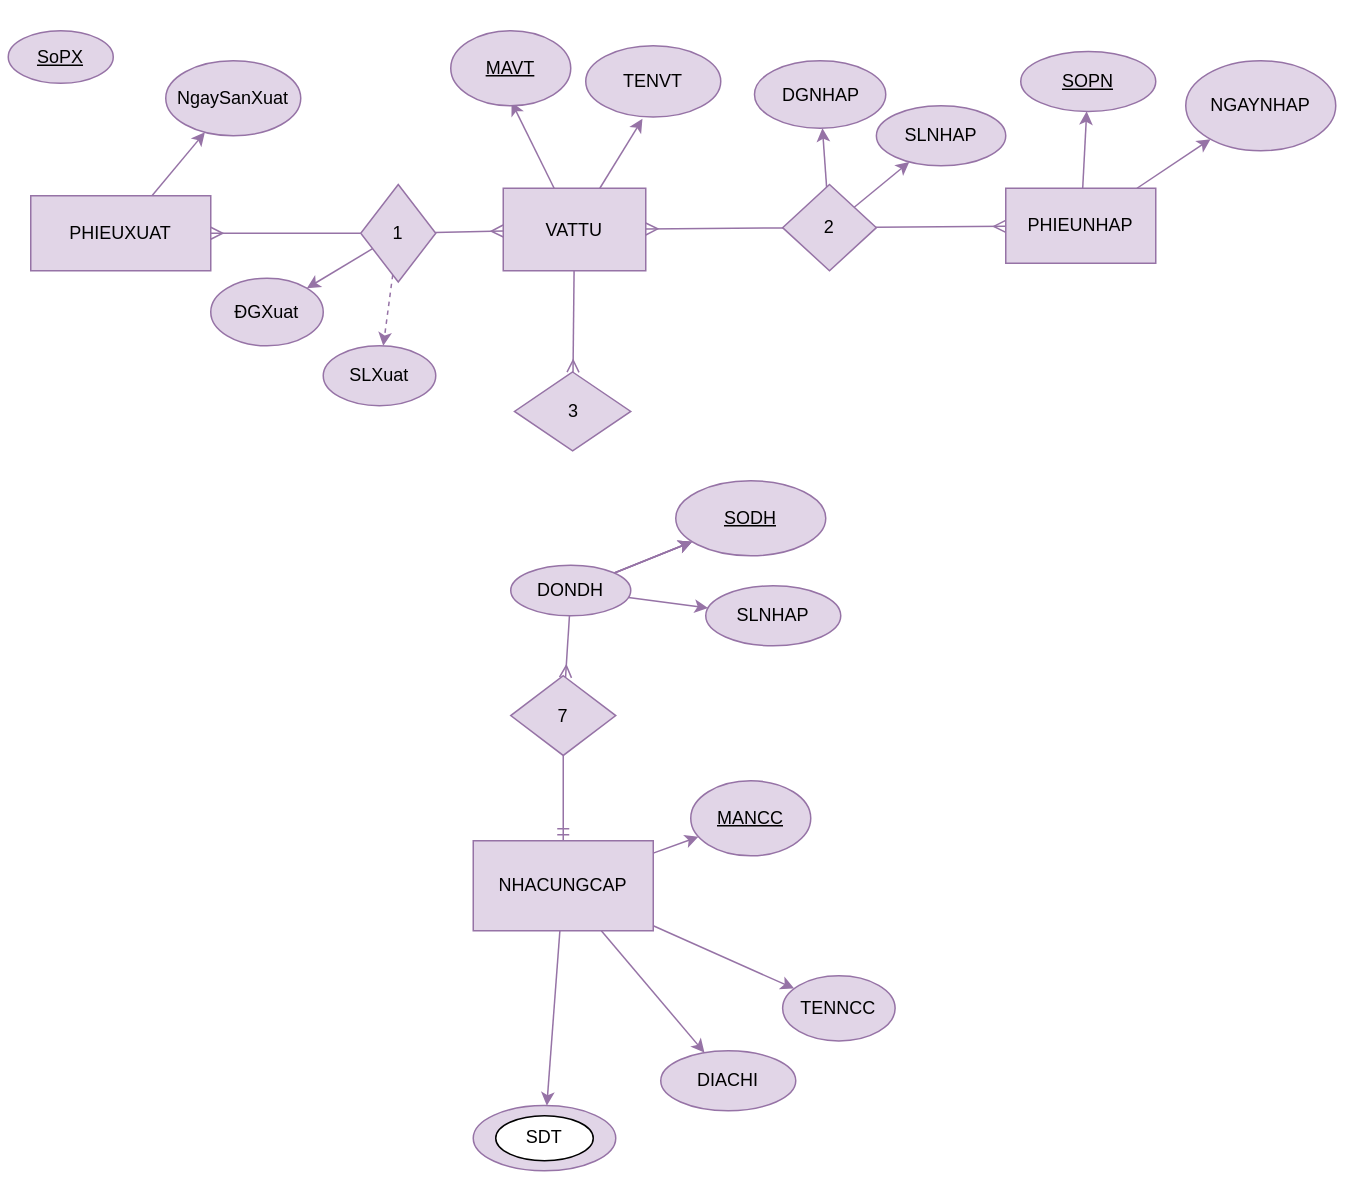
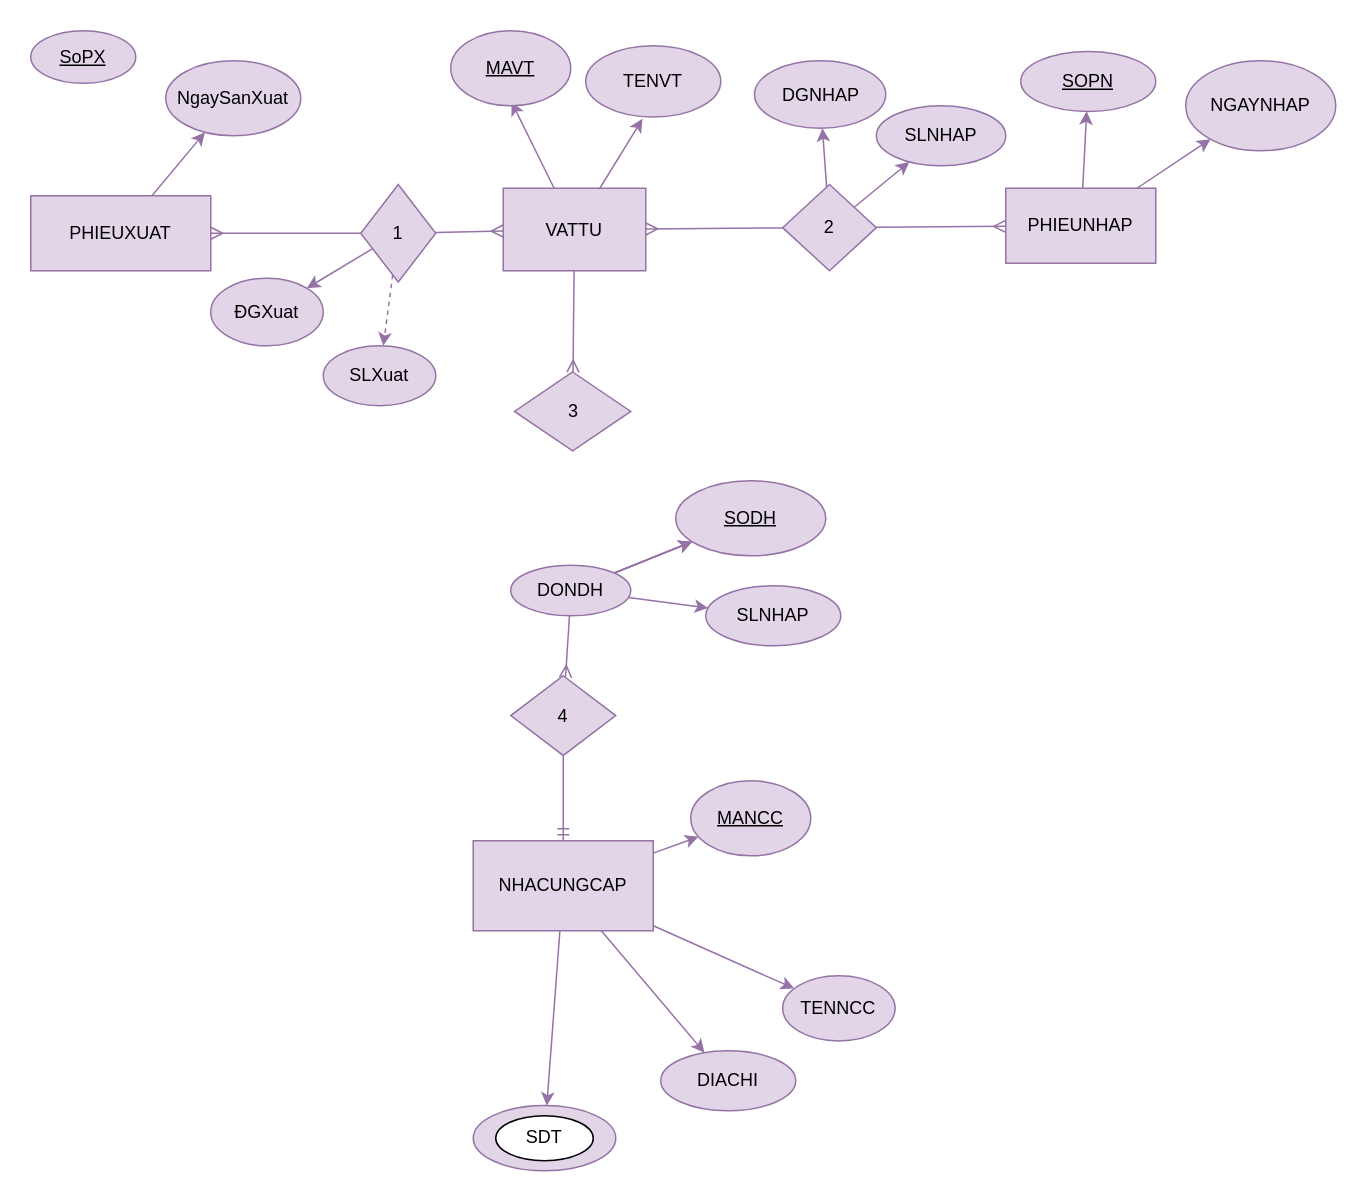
  <mxCell id="0" />
  <mxCell id="1" parent="0" />
  <mxCell id="2" value="" style="edgeStyle=none;rounded=0;orthogonalLoop=1;jettySize=auto;html=1;endArrow=none;endFill=0;startArrow=ERmany;startFill=0;fillColor=#e1d5e7;strokeColor=#9673a6;" parent="1" source="4" target="8" edge="1"><mxGeometry relative="1" as="geometry" /></mxCell>
  <mxCell id="3" value="" style="edgeStyle=none;rounded=0;orthogonalLoop=1;jettySize=auto;html=1;startArrow=none;startFill=0;endArrow=classic;endFill=1;fillColor=#e1d5e7;strokeColor=#9673a6;" parent="1" source="4" target="12" edge="1"><mxGeometry relative="1" as="geometry" /></mxCell>
  <mxCell id="4" value="PHIEUXUAT" style="rounded=0;whiteSpace=wrap;html=1;fillColor=#e1d5e7;strokeColor=#9673a6;" parent="1" vertex="1"><mxGeometry x="20" y="130" width="120" height="50" as="geometry" /></mxCell>
  <mxCell id="5" value="" style="edgeStyle=none;rounded=0;orthogonalLoop=1;jettySize=auto;html=1;startArrow=none;startFill=0;endArrow=classic;endFill=1;fillColor=#e1d5e7;strokeColor=#9673a6;dashed=1;" parent="1" source="8" target="9" edge="1"><mxGeometry relative="1" as="geometry" /></mxCell>
  <mxCell id="6" value="" style="edgeStyle=none;rounded=0;orthogonalLoop=1;jettySize=auto;html=1;startArrow=none;startFill=0;endArrow=classic;endFill=1;fillColor=#e1d5e7;strokeColor=#9673a6;" parent="1" source="8" target="10" edge="1"><mxGeometry relative="1" as="geometry" /></mxCell>
  <mxCell id="7" value="" style="edgeStyle=none;rounded=0;orthogonalLoop=1;jettySize=auto;html=1;startArrow=none;startFill=0;endArrow=ERmany;endFill=0;fillColor=#e1d5e7;strokeColor=#9673a6;" parent="1" source="8" target="17" edge="1"><mxGeometry relative="1" as="geometry" /></mxCell>
  <mxCell id="8" value="1" style="rhombus;whiteSpace=wrap;html=1;rounded=0;fillColor=#e1d5e7;strokeColor=#9673a6;" parent="1" vertex="1"><mxGeometry x="240" y="122.5" width="50" height="65" as="geometry" /></mxCell>
  <mxCell id="9" value="SLXuat" style="ellipse;whiteSpace=wrap;html=1;rounded=0;fillColor=#e1d5e7;strokeColor=#9673a6;" parent="1" vertex="1"><mxGeometry x="215" y="230" width="75" height="40" as="geometry" /></mxCell>
  <mxCell id="10" value="ĐGXuat" style="ellipse;whiteSpace=wrap;html=1;rounded=0;fillColor=#e1d5e7;strokeColor=#9673a6;" parent="1" vertex="1"><mxGeometry x="140" y="185" width="75" height="45" as="geometry" /></mxCell>
- <mxCell id="11" value="&lt;u&gt;SoPX&lt;/u&gt;" style="ellipse;whiteSpace=wrap;html=1;rounded=0;fillColor=#e1d5e7;strokeColor=#9673a6;" parent="1" vertex="1"><mxGeometry x="5" y="20" width="70" height="35" as="geometry" /></mxCell>
+ <mxCell id="11" value="&lt;u&gt;SoPX&lt;/u&gt;" style="ellipse;whiteSpace=wrap;html=1;rounded=0;fillColor=#e1d5e7;strokeColor=#9673a6;" parent="1" vertex="1"><mxGeometry x="20" y="20" width="70" height="35" as="geometry" /></mxCell>
  <mxCell id="12" value="NgaySanXuat" style="ellipse;whiteSpace=wrap;html=1;rounded=0;fillColor=#e1d5e7;strokeColor=#9673a6;" parent="1" vertex="1"><mxGeometry x="110" y="40" width="90" height="50" as="geometry" /></mxCell>
  <mxCell id="13" value="" style="edgeStyle=none;rounded=0;orthogonalLoop=1;jettySize=auto;html=1;startArrow=none;startFill=0;endArrow=classic;endFill=1;fillColor=#e1d5e7;strokeColor=#9673a6;" parent="1" source="17" edge="1"><mxGeometry relative="1" as="geometry"><mxPoint x="340.538" y="67.5" as="targetPoint" /></mxGeometry></mxCell>
  <mxCell id="14" value="" style="edgeStyle=none;rounded=0;orthogonalLoop=1;jettySize=auto;html=1;startArrow=none;startFill=0;endArrow=classic;endFill=1;fillColor=#e1d5e7;strokeColor=#9673a6;" parent="1" source="17" edge="1"><mxGeometry relative="1" as="geometry"><mxPoint x="427.804" y="78.75" as="targetPoint" /></mxGeometry></mxCell>
  <mxCell id="15" value="" style="edgeStyle=none;rounded=0;orthogonalLoop=1;jettySize=auto;html=1;startArrow=none;startFill=0;endArrow=ERmany;endFill=0;fillColor=#e1d5e7;strokeColor=#9673a6;" parent="1" source="17" target="20" edge="1"><mxGeometry relative="1" as="geometry" /></mxCell>
  <mxCell id="16" value="" style="edgeStyle=none;rounded=0;orthogonalLoop=1;jettySize=auto;html=1;startArrow=ERmany;startFill=0;endArrow=none;endFill=0;fillColor=#e1d5e7;strokeColor=#9673a6;" parent="1" source="17" target="43" edge="1"><mxGeometry relative="1" as="geometry" /></mxCell>
  <mxCell id="17" value="VATTU" style="whiteSpace=wrap;html=1;rounded=0;fillColor=#e1d5e7;strokeColor=#9673a6;" parent="1" vertex="1"><mxGeometry x="335" y="125" width="95" height="55" as="geometry" /></mxCell>
  <mxCell id="18" value="TENVT" style="ellipse;whiteSpace=wrap;html=1;fillColor=#e1d5e7;strokeColor=#9673a6;" parent="1" vertex="1"><mxGeometry x="390" y="30" width="90" height="47.5" as="geometry" /></mxCell>
  <mxCell id="19" value="&lt;u&gt;MAVT&lt;/u&gt;" style="ellipse;whiteSpace=wrap;html=1;fillColor=#e1d5e7;strokeColor=#9673a6;" parent="1" vertex="1"><mxGeometry x="300" y="20" width="80" height="50" as="geometry" /></mxCell>
  <mxCell id="20" value="3" style="rhombus;whiteSpace=wrap;html=1;rounded=0;fillColor=#e1d5e7;strokeColor=#9673a6;" parent="1" vertex="1"><mxGeometry x="342.5" y="247.5" width="77.5" height="52.5" as="geometry" /></mxCell>
  <mxCell id="21" value="" style="edgeStyle=none;rounded=0;orthogonalLoop=1;jettySize=auto;html=1;startArrow=none;startFill=0;endArrow=ERmany;endFill=0;fillColor=#e1d5e7;strokeColor=#9673a6;" parent="1" source="26" target="28" edge="1"><mxGeometry relative="1" as="geometry" /></mxCell>
  <mxCell id="22" value="" style="edgeStyle=none;rounded=0;orthogonalLoop=1;jettySize=auto;html=1;startArrow=none;startFill=0;endArrow=classic;endFill=1;fillColor=#e1d5e7;strokeColor=#9673a6;" parent="1" source="26" target="38" edge="1"><mxGeometry relative="1" as="geometry" /></mxCell>
  <mxCell id="23" value="" style="edgeStyle=none;rounded=0;orthogonalLoop=1;jettySize=auto;html=1;startArrow=none;startFill=0;endArrow=classic;endFill=1;fillColor=#e1d5e7;strokeColor=#9673a6;" parent="1" source="26" target="38" edge="1"><mxGeometry relative="1" as="geometry" /></mxCell>
  <mxCell id="24" value="" style="edgeStyle=none;rounded=0;orthogonalLoop=1;jettySize=auto;html=1;startArrow=none;startFill=0;endArrow=classic;endFill=1;fillColor=#e1d5e7;strokeColor=#9673a6;" parent="1" source="26" target="38" edge="1"><mxGeometry relative="1" as="geometry" /></mxCell>
  <mxCell id="25" value="" style="edgeStyle=none;rounded=0;orthogonalLoop=1;jettySize=auto;html=1;startArrow=none;startFill=0;endArrow=classic;endFill=1;fillColor=#e1d5e7;strokeColor=#9673a6;" parent="1" source="26" target="39" edge="1"><mxGeometry relative="1" as="geometry" /></mxCell>
  <mxCell id="26" value="DONDH" style="ellipse;whiteSpace=wrap;html=1;fillColor=#e1d5e7;strokeColor=#9673a6;" parent="1" vertex="1"><mxGeometry x="340" y="376.25" width="80" height="33.75" as="geometry" /></mxCell>
  <mxCell id="27" value="" style="edgeStyle=none;rounded=0;orthogonalLoop=1;jettySize=auto;html=1;startArrow=none;startFill=0;endArrow=ERmandOne;endFill=0;fillColor=#e1d5e7;strokeColor=#9673a6;" parent="1" source="28" target="33" edge="1"><mxGeometry relative="1" as="geometry" /></mxCell>
- <mxCell id="28" value="7" style="rhombus;whiteSpace=wrap;html=1;rounded=0;fillColor=#e1d5e7;strokeColor=#9673a6;" parent="1" vertex="1"><mxGeometry x="340" y="450" width="70" height="53.13" as="geometry" /></mxCell>
+ <mxCell id="28" value="4" style="rhombus;whiteSpace=wrap;html=1;rounded=0;fillColor=#e1d5e7;strokeColor=#9673a6;" parent="1" vertex="1"><mxGeometry x="340" y="450" width="70" height="53.13" as="geometry" /></mxCell>
  <mxCell id="29" value="" style="edgeStyle=none;rounded=0;orthogonalLoop=1;jettySize=auto;html=1;startArrow=none;startFill=0;endArrow=classic;endFill=1;fillColor=#e1d5e7;strokeColor=#9673a6;" parent="1" source="33" target="34" edge="1"><mxGeometry relative="1" as="geometry" /></mxCell>
  <mxCell id="30" value="" style="edgeStyle=none;rounded=0;orthogonalLoop=1;jettySize=auto;html=1;startArrow=none;startFill=0;endArrow=classic;endFill=1;fillColor=#e1d5e7;strokeColor=#9673a6;" parent="1" source="33" target="35" edge="1"><mxGeometry relative="1" as="geometry" /></mxCell>
  <mxCell id="31" value="" style="edgeStyle=none;rounded=0;orthogonalLoop=1;jettySize=auto;html=1;startArrow=none;startFill=0;endArrow=classic;endFill=1;fillColor=#e1d5e7;strokeColor=#9673a6;" parent="1" source="33" target="36" edge="1"><mxGeometry relative="1" as="geometry" /></mxCell>
  <mxCell id="32" value="" style="edgeStyle=none;rounded=0;orthogonalLoop=1;jettySize=auto;html=1;startArrow=none;startFill=0;endArrow=classic;endFill=1;fillColor=#e1d5e7;strokeColor=#9673a6;" parent="1" source="33" target="37" edge="1"><mxGeometry relative="1" as="geometry" /></mxCell>
  <mxCell id="33" value="NHACUNGCAP" style="whiteSpace=wrap;html=1;rounded=0;fillColor=#e1d5e7;strokeColor=#9673a6;" parent="1" vertex="1"><mxGeometry x="315" y="559.995" width="120" height="60" as="geometry" /></mxCell>
  <mxCell id="34" value="&lt;u&gt;MANCC&lt;/u&gt;" style="ellipse;whiteSpace=wrap;html=1;rounded=0;fillColor=#e1d5e7;strokeColor=#9673a6;" parent="1" vertex="1"><mxGeometry x="460" y="520.02" width="80" height="49.98" as="geometry" /></mxCell>
  <mxCell id="35" value="TENNCC" style="ellipse;whiteSpace=wrap;html=1;rounded=0;fillColor=#e1d5e7;strokeColor=#9673a6;" parent="1" vertex="1"><mxGeometry x="521.25" y="650" width="75" height="43.42" as="geometry" /></mxCell>
  <mxCell id="36" value="DIACHI" style="ellipse;whiteSpace=wrap;html=1;rounded=0;fillColor=#e1d5e7;strokeColor=#9673a6;" parent="1" vertex="1"><mxGeometry x="440" y="700" width="90" height="40" as="geometry" /></mxCell>
  <mxCell id="37" value="SDT" style="ellipse;whiteSpace=wrap;html=1;rounded=0;fillColor=#e1d5e7;strokeColor=#9673a6;" parent="1" vertex="1"><mxGeometry x="315" y="736.58" width="95" height="43.42" as="geometry" /></mxCell>
  <mxCell id="38" value="&lt;u&gt;SODH&lt;/u&gt;" style="ellipse;whiteSpace=wrap;html=1;rounded=0;fillColor=#e1d5e7;strokeColor=#9673a6;" parent="1" vertex="1"><mxGeometry x="450" y="320.01" width="100" height="50" as="geometry" /></mxCell>
  <mxCell id="39" value="SLNHAP" style="ellipse;whiteSpace=wrap;html=1;rounded=0;fillColor=#e1d5e7;strokeColor=#9673a6;" parent="1" vertex="1"><mxGeometry x="470" y="390.01" width="90" height="40" as="geometry" /></mxCell>
  <mxCell id="40" value="" style="edgeStyle=none;rounded=0;orthogonalLoop=1;jettySize=auto;html=1;startArrow=none;startFill=0;endArrow=classic;endFill=1;fillColor=#e1d5e7;strokeColor=#9673a6;" parent="1" source="43" target="44" edge="1"><mxGeometry relative="1" as="geometry" /></mxCell>
  <mxCell id="41" value="" style="edgeStyle=none;rounded=0;orthogonalLoop=1;jettySize=auto;html=1;startArrow=none;startFill=0;endArrow=classic;endFill=1;fillColor=#e1d5e7;strokeColor=#9673a6;" parent="1" source="43" target="45" edge="1"><mxGeometry relative="1" as="geometry" /></mxCell>
  <mxCell id="42" value="" style="edgeStyle=none;rounded=0;orthogonalLoop=1;jettySize=auto;html=1;startArrow=none;startFill=0;endArrow=ERmany;endFill=0;fillColor=#e1d5e7;strokeColor=#9673a6;" parent="1" source="43" target="48" edge="1"><mxGeometry relative="1" as="geometry" /></mxCell>
  <mxCell id="43" value="2" style="rhombus;whiteSpace=wrap;html=1;rounded=0;fillColor=#e1d5e7;strokeColor=#9673a6;" parent="1" vertex="1"><mxGeometry x="521.25" y="122.5" width="62.5" height="57.5" as="geometry" /></mxCell>
  <mxCell id="44" value="DGNHAP" style="ellipse;whiteSpace=wrap;html=1;rounded=0;fillColor=#e1d5e7;strokeColor=#9673a6;" parent="1" vertex="1"><mxGeometry x="502.5" y="40" width="87.5" height="45" as="geometry" /></mxCell>
  <mxCell id="45" value="SLNHAP" style="ellipse;whiteSpace=wrap;html=1;rounded=0;fillColor=#e1d5e7;strokeColor=#9673a6;" parent="1" vertex="1"><mxGeometry x="583.75" y="70" width="86.25" height="40" as="geometry" /></mxCell>
  <mxCell id="46" value="" style="edgeStyle=none;rounded=0;orthogonalLoop=1;jettySize=auto;html=1;startArrow=none;startFill=0;endArrow=classic;endFill=1;fillColor=#e1d5e7;strokeColor=#9673a6;" parent="1" source="48" target="49" edge="1"><mxGeometry relative="1" as="geometry" /></mxCell>
  <mxCell id="47" value="" style="edgeStyle=none;rounded=0;orthogonalLoop=1;jettySize=auto;html=1;startArrow=none;startFill=0;endArrow=classic;endFill=1;fillColor=#e1d5e7;strokeColor=#9673a6;" parent="1" source="48" target="50" edge="1"><mxGeometry relative="1" as="geometry" /></mxCell>
  <mxCell id="48" value="PHIEUNHAP" style="whiteSpace=wrap;html=1;rounded=0;fillColor=#e1d5e7;strokeColor=#9673a6;" parent="1" vertex="1"><mxGeometry x="670" y="125" width="100" height="50" as="geometry" /></mxCell>
  <mxCell id="49" value="&lt;u&gt;SOPN&lt;/u&gt;" style="ellipse;whiteSpace=wrap;html=1;rounded=0;fillColor=#e1d5e7;strokeColor=#9673a6;" parent="1" vertex="1"><mxGeometry x="680" y="33.75" width="90" height="40" as="geometry" /></mxCell>
  <mxCell id="50" value="NGAYNHAP" style="ellipse;whiteSpace=wrap;html=1;rounded=0;fillColor=#e1d5e7;strokeColor=#9673a6;" parent="1" vertex="1"><mxGeometry x="790" y="40" width="100" height="60" as="geometry" /></mxCell>
  <mxCell id="51" value="SDT" style="ellipse;whiteSpace=wrap;html=1;" vertex="1" parent="1"><mxGeometry x="330" y="743.29" width="65" height="30" as="geometry" /></mxCell>
